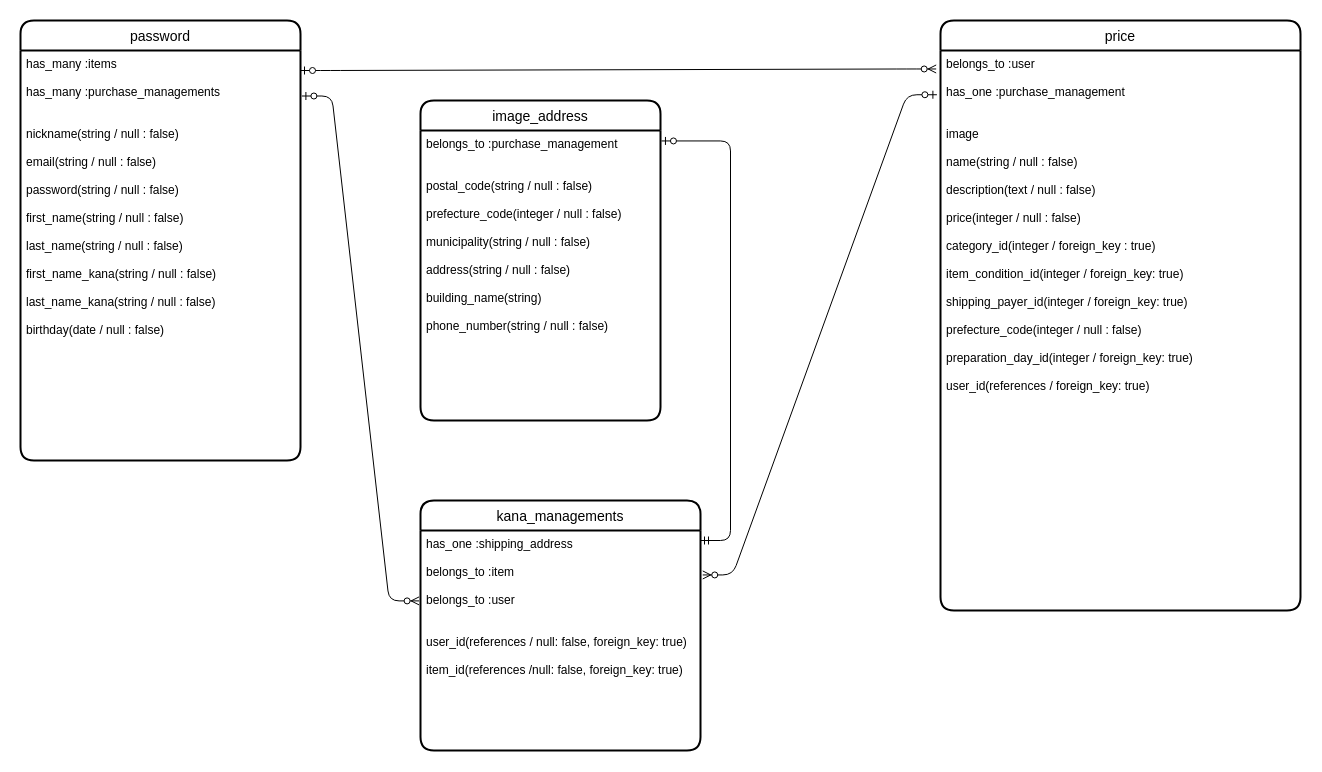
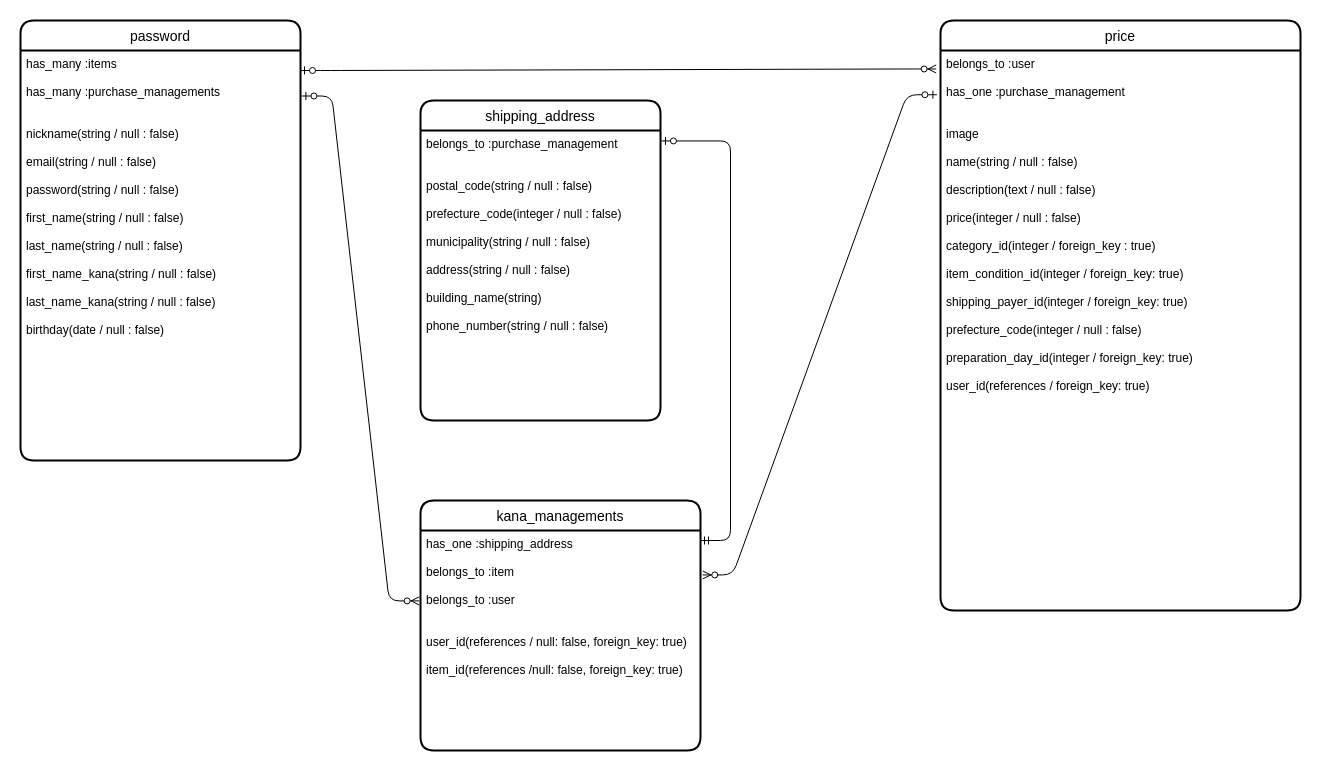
  <mxCell id="0" />
  <mxCell id="1" parent="0" />
  <mxCell id="2" value="password" style="swimlane;childLayout=stackLayout;horizontal=1;startSize=30;horizontalStack=0;rounded=1;fontSize=14;fontStyle=0;strokeWidth=2;resizeParent=0;resizeLast=1;shadow=0;dashed=0;align=center;" vertex="1" parent="1"><mxGeometry x="20" y="20" width="280" height="440" as="geometry" /></mxCell>
  <mxCell id="3" value="has_many :items&#10;&#10;has_many :purchase_managements&#10;&#10;&#10;nickname(string / null : false)&#10;&#10;email(string / null : false)&#10;&#10;password(string / null : false)&#10;&#10;first_name(string / null : false)&#10;&#10;last_name(string / null : false)&#10;&#10;first_name_kana(string / null : false)&#10;&#10;last_name_kana(string / null : false)&#10;&#10;birthday(date / null : false)&#10;" style="align=left;strokeColor=none;fillColor=none;spacingLeft=4;fontSize=12;verticalAlign=top;resizable=0;rotatable=0;part=1;" vertex="1" parent="2"><mxGeometry y="30" width="280" height="410" as="geometry" /></mxCell>
  <mxCell id="4" value="price" style="swimlane;childLayout=stackLayout;horizontal=1;startSize=30;horizontalStack=0;rounded=1;fontSize=14;fontStyle=0;strokeWidth=2;resizeParent=0;resizeLast=1;shadow=0;dashed=0;align=center;" vertex="1" parent="1"><mxGeometry x="940" y="20" width="360" height="590" as="geometry" /></mxCell>
  <mxCell id="5" value="belongs_to :user&#10;&#10;has_one :purchase_management&#10;&#10;&#10;image&#10;&#10;name(string / null : false)&#10;&#10;description(text / null : false)&#10;&#10;price(integer / null : false)&#10;&#10;category_id(integer / foreign_key : true)&#10;&#10;item_condition_id(integer / foreign_key: true)&#10;&#10;shipping_payer_id(integer / foreign_key: true)&#10;&#10;prefecture_code(integer / null : false)&#10;&#10;preparation_day_id(integer / foreign_key: true)&#10;&#10;user_id(references / foreign_key: true)&#10;&#10;&#10;&#10;&#10;&#10;&#10;" style="align=left;strokeColor=none;fillColor=none;spacingLeft=4;fontSize=12;verticalAlign=top;resizable=0;rotatable=0;part=1;" vertex="1" parent="4"><mxGeometry y="30" width="360" height="560" as="geometry" /></mxCell>
- <mxCell id="6" value="image_address" style="swimlane;childLayout=stackLayout;horizontal=1;startSize=30;horizontalStack=0;rounded=1;fontSize=14;fontStyle=0;strokeWidth=2;resizeParent=0;resizeLast=1;shadow=0;dashed=0;align=center;" vertex="1" parent="1"><mxGeometry x="420" y="100" width="240" height="320" as="geometry" /></mxCell>
+ <mxCell id="6" value="shipping_address" style="swimlane;childLayout=stackLayout;horizontal=1;startSize=30;horizontalStack=0;rounded=1;fontSize=14;fontStyle=0;strokeWidth=2;resizeParent=0;resizeLast=1;shadow=0;dashed=0;align=center;" vertex="1" parent="1"><mxGeometry x="420" y="100" width="240" height="320" as="geometry" /></mxCell>
  <mxCell id="7" value="belongs_to :purchase_management&#10;&#10;&#10;postal_code(string / null : false)&#10;&#10;prefecture_code(integer / null : false)&#10;&#10;municipality(string / null : false)&#10;&#10;address(string / null : false)&#10;&#10;building_name(string)&#10;&#10;phone_number(string / null : false)&#10;" style="align=left;strokeColor=none;fillColor=none;spacingLeft=4;fontSize=12;verticalAlign=top;resizable=0;rotatable=0;part=1;" vertex="1" parent="6"><mxGeometry y="30" width="240" height="290" as="geometry" /></mxCell>
  <mxCell id="8" value="kana_managements" style="swimlane;childLayout=stackLayout;horizontal=1;startSize=30;horizontalStack=0;rounded=1;fontSize=14;fontStyle=0;strokeWidth=2;resizeParent=0;resizeLast=1;shadow=0;dashed=0;align=center;" vertex="1" parent="1"><mxGeometry x="420" y="500" width="280" height="250" as="geometry" /></mxCell>
  <mxCell id="9" value="has_one :shipping_address&#10;&#10;belongs_to :item&#10;&#10;belongs_to :user&#10;&#10;&#10;user_id(references / null: false, foreign_key: true)&#10;&#10;item_id(references /null: false, foreign_key: true)&#10;" style="align=left;strokeColor=none;fillColor=none;spacingLeft=4;fontSize=12;verticalAlign=top;resizable=0;rotatable=0;part=1;" vertex="1" parent="8"><mxGeometry y="30" width="280" height="220" as="geometry" /></mxCell>
  <mxCell id="10" value="" style="edgeStyle=entityRelationEdgeStyle;fontSize=12;html=1;endArrow=ERzeroToMany;startArrow=ERzeroToOne;entryX=-0.012;entryY=0.033;entryDx=0;entryDy=0;entryPerimeter=0;" edge="1" parent="1" target="5"><mxGeometry width="100" height="100" relative="1" as="geometry"><mxPoint x="300" y="70" as="sourcePoint" /><mxPoint x="930" y="70" as="targetPoint" /></mxGeometry></mxCell>
  <mxCell id="11" value="" style="edgeStyle=entityRelationEdgeStyle;fontSize=12;html=1;endArrow=ERzeroToMany;startArrow=ERzeroToOne;exitX=1.005;exitY=0.111;exitDx=0;exitDy=0;exitPerimeter=0;entryX=-0.005;entryY=0.32;entryDx=0;entryDy=0;entryPerimeter=0;" edge="1" parent="1" source="3" target="9"><mxGeometry width="100" height="100" relative="1" as="geometry"><mxPoint x="160" y="220" as="sourcePoint" /><mxPoint x="380" y="140" as="targetPoint" /></mxGeometry></mxCell>
  <mxCell id="12" value="" style="edgeStyle=entityRelationEdgeStyle;fontSize=12;html=1;endArrow=ERzeroToMany;startArrow=ERzeroToOne;exitX=-0.01;exitY=0.079;exitDx=0;exitDy=0;exitPerimeter=0;entryX=1.008;entryY=0.202;entryDx=0;entryDy=0;entryPerimeter=0;" edge="1" parent="1" source="5" target="9"><mxGeometry width="100" height="100" relative="1" as="geometry"><mxPoint x="320" y="670" as="sourcePoint" /><mxPoint x="800" y="560" as="targetPoint" /></mxGeometry></mxCell>
  <mxCell id="13" value="" style="edgeStyle=entityRelationEdgeStyle;fontSize=12;html=1;endArrow=ERzeroToOne;startArrow=ERmandOne;entryX=1.004;entryY=0.036;entryDx=0;entryDy=0;entryPerimeter=0;" edge="1" parent="1" target="7"><mxGeometry width="100" height="100" relative="1" as="geometry"><mxPoint x="700" y="540" as="sourcePoint" /><mxPoint x="800" y="440" as="targetPoint" /></mxGeometry></mxCell>
